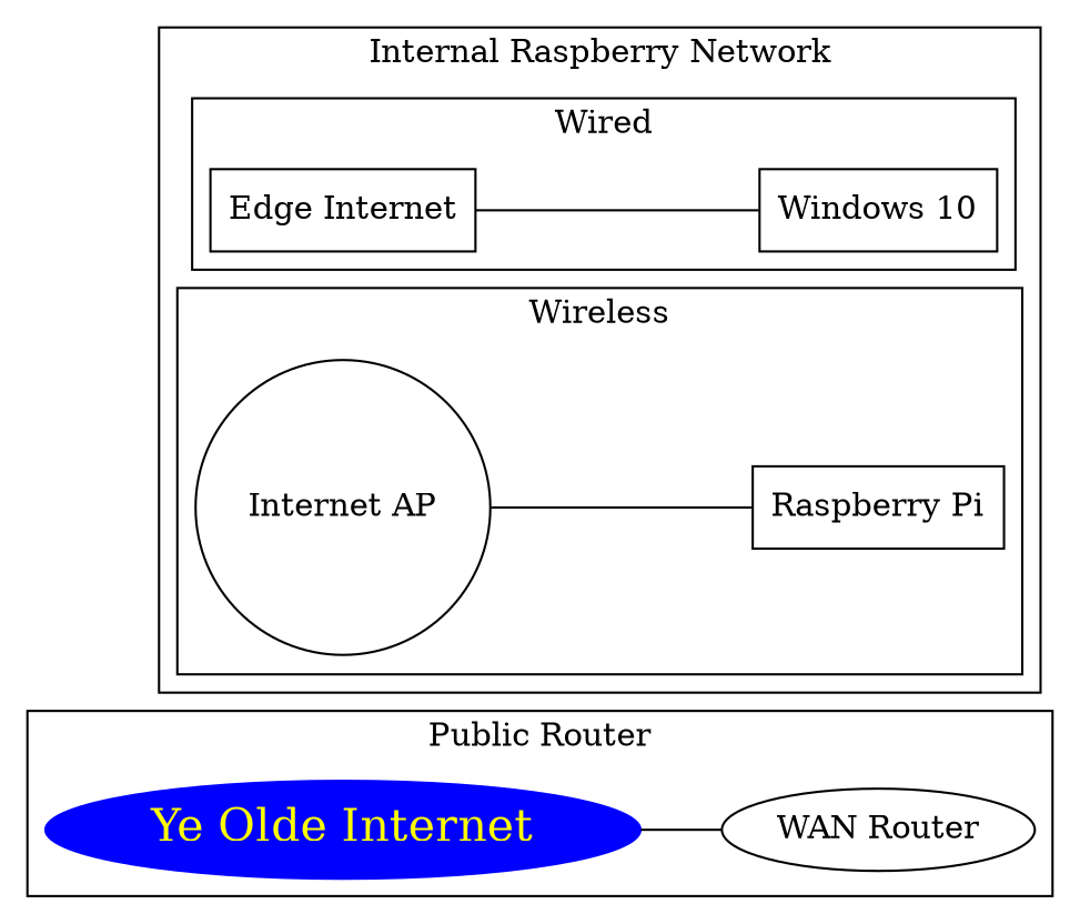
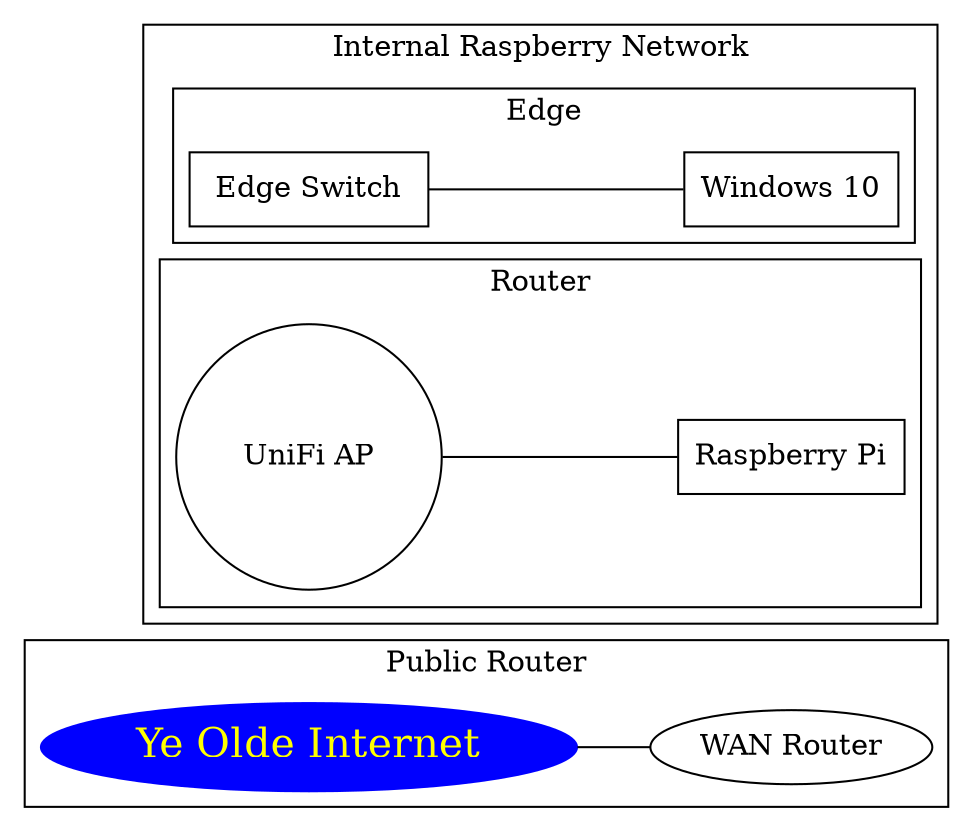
  graph {
    rankdir=LR
    node [shape=rect]
    n1 [color=Blue fillcolor=blue fontcolor=yellow fontsize=20 label="Ye Olde Internet" shape=ellipse style=filled]
    n2 [label="WAN Router" shape=ellipse]
-   n3 [label="Edge Internet"]
+   n3 [label="Edge Switch"]
    n4 [label="Windows 10"]
-   n5 [label="Internet AP" shape=circle]
+   n5 [label="UniFi AP" shape=circle]
    n6 [label="Raspberry Pi"]
    subgraph cluster_1 {
      label="Public Router"
      n1
      n2
    }
    subgraph cluster_2 {
      label="Internal Raspberry Network"
      subgraph cluster_3 {
-       label=Wired
+       label="Edge"
        n3
        n4
      }
      subgraph cluster_4 {
-       label=Wireless
+       label=Router
        n5
        n6
      }
    }
    n1 -- n2
    n3 -- n4
    n5 -- n6
  }
